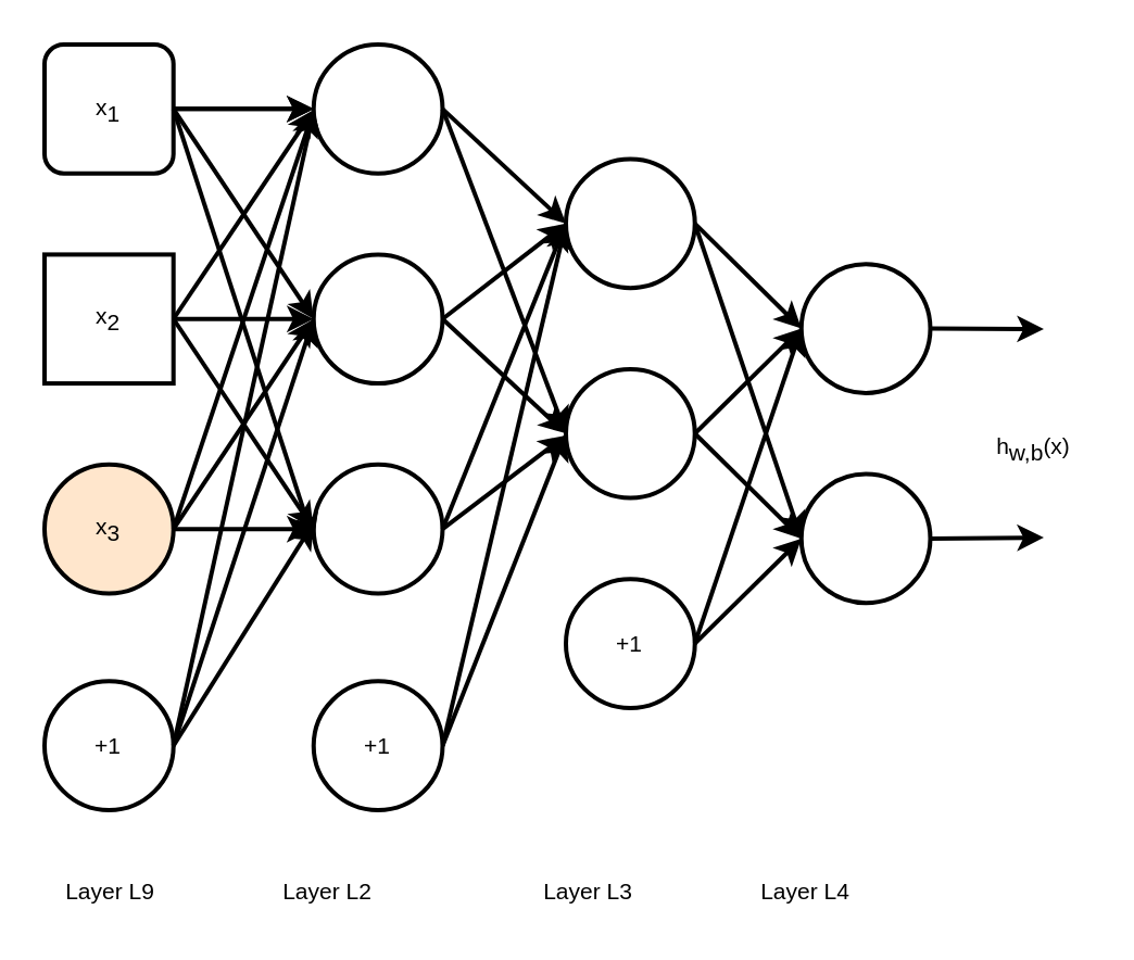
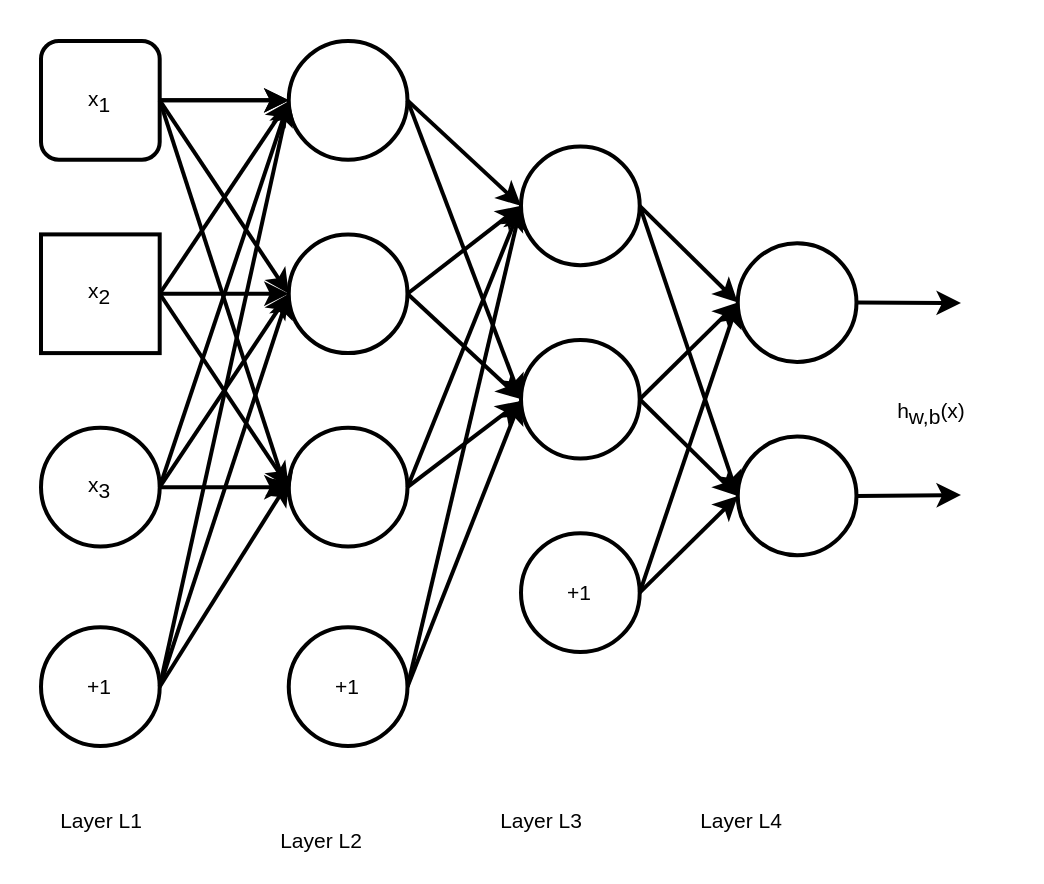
  <mxCell id="0" />
  <mxCell id="1" parent="0" />
- <mxCell id="2" value="Layer L9" style="text;html=1;align=center;verticalAlign=middle;resizable=0;points=[];autosize=1;strokeWidth=2;fontSize=10.5;" vertex="1" parent="1"><mxGeometry x="20" y="400" width="60" height="20" as="geometry" /></mxCell>
- <mxCell id="3" value="Layer L2" style="text;html=1;align=center;verticalAlign=middle;resizable=0;points=[];autosize=1;strokeWidth=2;fontSize=10.5;" vertex="1" parent="1"><mxGeometry x="120" y="400" width="60" height="20" as="geometry" /></mxCell>
+ <mxCell id="2" value="Layer L1" style="text;html=1;align=center;verticalAlign=middle;resizable=0;points=[];autosize=1;strokeWidth=2;fontSize=10.5;" vertex="1" parent="1"><mxGeometry x="20" y="400" width="60" height="20" as="geometry" /></mxCell>
+ <mxCell id="3" value="Layer L2" style="text;html=1;align=center;verticalAlign=middle;resizable=0;points=[];autosize=1;strokeWidth=2;fontSize=10.5;" vertex="1" parent="1"><mxGeometry x="130" y="410" width="60" height="20" as="geometry" /></mxCell>
  <mxCell id="4" value="Layer L3" style="text;html=1;align=center;verticalAlign=middle;resizable=0;points=[];autosize=1;strokeWidth=2;fontSize=10.5;" vertex="1" parent="1"><mxGeometry x="240" y="400" width="60" height="20" as="geometry" /></mxCell>
  <mxCell id="5" value="Layer L4" style="text;html=1;align=center;verticalAlign=middle;resizable=0;points=[];autosize=1;strokeWidth=2;fontSize=10.5;" vertex="1" parent="1"><mxGeometry x="340" y="400" width="60" height="20" as="geometry" /></mxCell>
  <mxCell id="6" value="" style="group" vertex="1" connectable="0" parent="1"><mxGeometry x="20" y="20" width="480" height="363.5" as="geometry" /></mxCell>
  <mxCell id="7" value="" style="group;strokeWidth=2;fontSize=10.5;" vertex="1" connectable="0" parent="6"><mxGeometry width="410.323" height="363.5" as="geometry" /></mxCell>
  <mxCell id="8" style="edgeStyle=none;rounded=0;orthogonalLoop=1;jettySize=auto;html=1;exitX=1;exitY=0.5;exitDx=0;exitDy=0;entryX=0;entryY=0.5;entryDx=0;entryDy=0;strokeWidth=2;fontSize=10.5;" edge="1" parent="7" source="9" target="22"><mxGeometry relative="1" as="geometry" /></mxCell>
  <mxCell id="9" value="x&lt;sub style=&quot;font-size: 10.5px;&quot;&gt;1&lt;/sub&gt;" style="whiteSpace=wrap;html=1;aspect=fixed;strokeWidth=2;fontSize=10.5;rounded=1;" vertex="1" parent="7"><mxGeometry width="59.355" height="59.355" as="geometry" /></mxCell>
  <mxCell id="10" style="edgeStyle=orthogonalEdgeStyle;rounded=0;orthogonalLoop=1;jettySize=auto;html=1;exitX=1;exitY=0.5;exitDx=0;exitDy=0;entryX=0;entryY=0.5;entryDx=0;entryDy=0;strokeWidth=2;fontSize=10.5;" edge="1" parent="7" source="12" target="22"><mxGeometry relative="1" as="geometry" /></mxCell>
  <mxCell id="11" style="edgeStyle=none;rounded=0;orthogonalLoop=1;jettySize=auto;html=1;exitX=1;exitY=0.5;exitDx=0;exitDy=0;entryX=0;entryY=0.5;entryDx=0;entryDy=0;strokeWidth=2;fontSize=10.5;" edge="1" parent="7" source="12" target="23"><mxGeometry relative="1" as="geometry" /></mxCell>
  <mxCell id="12" value="x&lt;sub style=&quot;font-size: 10.5px;&quot;&gt;2&lt;/sub&gt;" style="whiteSpace=wrap;html=1;aspect=fixed;strokeWidth=2;fontSize=10.5;rounded=0;" vertex="1" parent="7"><mxGeometry y="96.699" width="59.355" height="59.355" as="geometry" /></mxCell>
  <mxCell id="13" style="edgeStyle=orthogonalEdgeStyle;rounded=0;orthogonalLoop=1;jettySize=auto;html=1;exitX=1;exitY=0.5;exitDx=0;exitDy=0;strokeWidth=2;fontSize=10.5;" edge="1" parent="7" source="14" target="23"><mxGeometry relative="1" as="geometry" /></mxCell>
- <mxCell id="14" value="x&lt;sub style=&quot;font-size: 10.5px;&quot;&gt;3&lt;/sub&gt;" style="ellipse;whiteSpace=wrap;html=1;aspect=fixed;strokeWidth=2;fontSize=10.5;fillColor=#ffe6cc;" vertex="1" parent="7"><mxGeometry y="193.398" width="59.355" height="59.355" as="geometry" /></mxCell>
+ <mxCell id="14" value="x&lt;sub style=&quot;font-size: 10.5px;&quot;&gt;3&lt;/sub&gt;" style="ellipse;whiteSpace=wrap;html=1;aspect=fixed;strokeWidth=2;fontSize=10.5;" vertex="1" parent="7"><mxGeometry y="193.398" width="59.355" height="59.355" as="geometry" /></mxCell>
  <mxCell id="15" value="+1" style="ellipse;whiteSpace=wrap;html=1;aspect=fixed;strokeWidth=2;fontSize=10.5;" vertex="1" parent="7"><mxGeometry y="293.174" width="59.355" height="59.355" as="geometry" /></mxCell>
  <mxCell id="16" style="edgeStyle=none;rounded=0;orthogonalLoop=1;jettySize=auto;html=1;exitX=1;exitY=0.5;exitDx=0;exitDy=0;entryX=0;entryY=0.5;entryDx=0;entryDy=0;strokeWidth=2;fontSize=10.5;" edge="1" parent="7" source="17" target="28"><mxGeometry relative="1" as="geometry" /></mxCell>
  <mxCell id="17" value="" style="ellipse;whiteSpace=wrap;html=1;aspect=fixed;strokeWidth=2;fontSize=10.5;" vertex="1" parent="7"><mxGeometry x="123.871" width="59.355" height="59.355" as="geometry" /></mxCell>
  <mxCell id="18" style="edgeStyle=orthogonalEdgeStyle;rounded=0;orthogonalLoop=1;jettySize=auto;html=1;exitX=1;exitY=0.5;exitDx=0;exitDy=0;entryX=0;entryY=0.5;entryDx=0;entryDy=0;strokeWidth=2;fontSize=10.5;" edge="1" parent="7" source="9" target="17"><mxGeometry relative="1" as="geometry" /></mxCell>
  <mxCell id="19" value="" style="edgeStyle=orthogonalEdgeStyle;rounded=0;orthogonalLoop=1;jettySize=auto;html=1;strokeWidth=2;fontSize=10.5;entryX=0;entryY=0.5;entryDx=0;entryDy=0;" edge="1" parent="7" source="9" target="17"><mxGeometry relative="1" as="geometry" /></mxCell>
  <mxCell id="20" style="edgeStyle=none;rounded=0;orthogonalLoop=1;jettySize=auto;html=1;exitX=1;exitY=0.5;exitDx=0;exitDy=0;entryX=0;entryY=0.5;entryDx=0;entryDy=0;strokeWidth=2;fontSize=10.5;" edge="1" parent="7" source="22" target="28"><mxGeometry relative="1" as="geometry" /></mxCell>
  <mxCell id="21" style="rounded=0;orthogonalLoop=1;jettySize=auto;html=1;entryX=0;entryY=0.5;entryDx=0;entryDy=0;strokeWidth=2;fontSize=10.5;exitX=1;exitY=0.5;exitDx=0;exitDy=0;" edge="1" parent="7" source="22" target="30"><mxGeometry relative="1" as="geometry"><mxPoint x="180" y="132" as="sourcePoint" /></mxGeometry></mxCell>
  <mxCell id="22" value="" style="ellipse;whiteSpace=wrap;html=1;aspect=fixed;strokeWidth=2;fontSize=10.5;" vertex="1" parent="7"><mxGeometry x="123.871" y="96.699" width="59.355" height="59.355" as="geometry" /></mxCell>
  <mxCell id="23" value="" style="ellipse;whiteSpace=wrap;html=1;aspect=fixed;strokeWidth=2;fontSize=10.5;" vertex="1" parent="7"><mxGeometry x="123.871" y="193.398" width="59.355" height="59.355" as="geometry" /></mxCell>
  <mxCell id="24" style="edgeStyle=none;rounded=0;orthogonalLoop=1;jettySize=auto;html=1;exitX=1;exitY=0.5;exitDx=0;exitDy=0;entryX=0;entryY=0.5;entryDx=0;entryDy=0;strokeWidth=2;fontSize=10.5;" edge="1" parent="7" source="26" target="30"><mxGeometry relative="1" as="geometry" /></mxCell>
  <mxCell id="25" style="edgeStyle=none;rounded=0;orthogonalLoop=1;jettySize=auto;html=1;exitX=1;exitY=0.5;exitDx=0;exitDy=0;strokeWidth=2;fontSize=10.5;entryX=0;entryY=0.5;entryDx=0;entryDy=0;" edge="1" parent="7" source="26" target="28"><mxGeometry relative="1" as="geometry"><mxPoint x="232.258" y="87.908" as="targetPoint" /></mxGeometry></mxCell>
  <mxCell id="26" value="+1" style="ellipse;whiteSpace=wrap;html=1;aspect=fixed;strokeWidth=2;fontSize=10.5;" vertex="1" parent="7"><mxGeometry x="123.871" y="293.174" width="59.355" height="59.355" as="geometry" /></mxCell>
  <mxCell id="27" style="edgeStyle=none;rounded=0;orthogonalLoop=1;jettySize=auto;html=1;exitX=1;exitY=0.5;exitDx=0;exitDy=0;entryX=0;entryY=0.5;entryDx=0;entryDy=0;strokeWidth=2;fontSize=10.5;" edge="1" parent="7" source="28" target="33"><mxGeometry relative="1" as="geometry" /></mxCell>
  <mxCell id="28" value="" style="ellipse;whiteSpace=wrap;html=1;aspect=fixed;strokeWidth=2;fontSize=10.5;" vertex="1" parent="7"><mxGeometry x="240.0" y="52.745" width="59.355" height="59.355" as="geometry" /></mxCell>
  <mxCell id="29" style="edgeStyle=none;rounded=0;orthogonalLoop=1;jettySize=auto;html=1;exitX=1;exitY=0.5;exitDx=0;exitDy=0;entryX=0;entryY=0.5;entryDx=0;entryDy=0;strokeWidth=2;fontSize=10.5;" edge="1" parent="7" source="30" target="32"><mxGeometry relative="1" as="geometry" /></mxCell>
  <mxCell id="30" value="" style="ellipse;whiteSpace=wrap;html=1;aspect=fixed;strokeWidth=2;fontSize=10.5;" vertex="1" parent="7"><mxGeometry x="240.0" y="149.444" width="59.355" height="59.355" as="geometry" /></mxCell>
  <mxCell id="31" value="+1" style="ellipse;whiteSpace=wrap;html=1;aspect=fixed;strokeWidth=2;fontSize=10.5;" vertex="1" parent="7"><mxGeometry x="240.0" y="246.143" width="59.355" height="59.355" as="geometry" /></mxCell>
  <mxCell id="32" value="" style="ellipse;whiteSpace=wrap;html=1;aspect=fixed;strokeWidth=2;fontSize=10.5;" vertex="1" parent="7"><mxGeometry x="348.387" y="101.094" width="59.355" height="59.355" as="geometry" /></mxCell>
  <mxCell id="33" value="" style="ellipse;whiteSpace=wrap;html=1;aspect=fixed;strokeWidth=2;fontSize=10.5;" vertex="1" parent="7"><mxGeometry x="348.387" y="197.793" width="59.355" height="59.355" as="geometry" /></mxCell>
  <mxCell id="34" style="edgeStyle=none;rounded=0;orthogonalLoop=1;jettySize=auto;html=1;strokeWidth=2;fontSize=10.5;exitX=1;exitY=0.5;exitDx=0;exitDy=0;entryX=0;entryY=0.5;entryDx=0;entryDy=0;" edge="1" parent="7" source="17" target="30"><mxGeometry relative="1" as="geometry"><mxPoint x="185.806" y="35.163" as="sourcePoint" /><mxPoint x="240.0" y="193.398" as="targetPoint" /></mxGeometry></mxCell>
  <mxCell id="35" style="edgeStyle=none;rounded=0;orthogonalLoop=1;jettySize=auto;html=1;entryX=0;entryY=0.5;entryDx=0;entryDy=0;strokeWidth=2;fontSize=10.5;exitX=1;exitY=0.5;exitDx=0;exitDy=0;" edge="1" parent="7" source="31" target="32"><mxGeometry relative="1" as="geometry"><mxPoint x="348.387" y="254.933" as="targetPoint" /><mxPoint x="301.935" y="281.306" as="sourcePoint" /></mxGeometry></mxCell>
  <mxCell id="36" style="edgeStyle=none;rounded=0;orthogonalLoop=1;jettySize=auto;html=1;exitX=1;exitY=0.5;exitDx=0;exitDy=0;strokeWidth=2;fontSize=10.5;entryX=0;entryY=0.5;entryDx=0;entryDy=0;" edge="1" parent="7" source="14" target="22"><mxGeometry relative="1" as="geometry"><mxPoint x="121" y="120" as="targetPoint" /></mxGeometry></mxCell>
  <mxCell id="37" style="edgeStyle=none;rounded=0;orthogonalLoop=1;jettySize=auto;html=1;exitX=1;exitY=0.5;exitDx=0;exitDy=0;strokeWidth=2;fontSize=10.5;entryX=0;entryY=0.5;entryDx=0;entryDy=0;" edge="1" parent="7" source="15" target="22"><mxGeometry relative="1" as="geometry"><mxPoint x="124" y="120" as="targetPoint" /><Array as="points" /></mxGeometry></mxCell>
  <mxCell id="38" style="edgeStyle=none;rounded=0;orthogonalLoop=1;jettySize=auto;html=1;exitX=1;exitY=0.5;exitDx=0;exitDy=0;strokeWidth=2;fontSize=10.5;entryX=0;entryY=0.5;entryDx=0;entryDy=0;" edge="1" parent="7" source="23" target="28"><mxGeometry relative="1" as="geometry"><mxPoint x="240" y="80" as="targetPoint" /></mxGeometry></mxCell>
  <mxCell id="39" style="edgeStyle=none;rounded=0;orthogonalLoop=1;jettySize=auto;html=1;exitX=1;exitY=0.5;exitDx=0;exitDy=0;strokeWidth=2;fontSize=10.5;entryX=0;entryY=0.5;entryDx=0;entryDy=0;" edge="1" parent="7" source="31" target="33"><mxGeometry relative="1" as="geometry"><mxPoint x="348" y="237" as="targetPoint" /></mxGeometry></mxCell>
  <mxCell id="40" style="edgeStyle=none;rounded=0;orthogonalLoop=1;jettySize=auto;html=1;exitX=1;exitY=0.5;exitDx=0;exitDy=0;strokeWidth=2;fontSize=10.5;entryX=0;entryY=0.5;entryDx=0;entryDy=0;" edge="1" parent="7" source="30" target="33"><mxGeometry relative="1" as="geometry"><mxPoint x="348.387" y="237.352" as="targetPoint" /></mxGeometry></mxCell>
  <mxCell id="41" style="edgeStyle=none;rounded=0;orthogonalLoop=1;jettySize=auto;html=1;exitX=1;exitY=0.5;exitDx=0;exitDy=0;strokeWidth=2;fontSize=10.5;entryX=0;entryY=0.5;entryDx=0;entryDy=0;" edge="1" parent="7" source="28" target="32"><mxGeometry relative="1" as="geometry"><mxPoint x="348.387" y="140.653" as="targetPoint" /></mxGeometry></mxCell>
  <mxCell id="42" style="rounded=0;orthogonalLoop=1;jettySize=auto;html=1;exitX=1;exitY=0.5;exitDx=0;exitDy=0;strokeWidth=2;fontSize=10.5;" edge="1" parent="6" source="15"><mxGeometry relative="1" as="geometry"><mxPoint x="124" y="220" as="targetPoint" /></mxGeometry></mxCell>
  <mxCell id="43" style="edgeStyle=none;rounded=0;orthogonalLoop=1;jettySize=auto;html=1;exitX=1;exitY=0.5;exitDx=0;exitDy=0;strokeWidth=2;fontSize=10.5;" edge="1" parent="6" source="23"><mxGeometry relative="1" as="geometry"><mxPoint x="240" y="180" as="targetPoint" /></mxGeometry></mxCell>
  <mxCell id="44" style="edgeStyle=none;rounded=0;orthogonalLoop=1;jettySize=auto;html=1;exitX=1;exitY=0.5;exitDx=0;exitDy=0;strokeWidth=2;fontSize=10.5;" edge="1" parent="6" source="15"><mxGeometry relative="1" as="geometry"><mxPoint x="124" y="30" as="targetPoint" /></mxGeometry></mxCell>
  <mxCell id="45" style="edgeStyle=none;rounded=0;orthogonalLoop=1;jettySize=auto;html=1;exitX=1;exitY=0.5;exitDx=0;exitDy=0;strokeWidth=2;fontSize=10.5;" edge="1" parent="6" source="9"><mxGeometry relative="1" as="geometry"><mxPoint x="123.871" y="228.561" as="targetPoint" /></mxGeometry></mxCell>
  <mxCell id="46" style="edgeStyle=none;rounded=0;orthogonalLoop=1;jettySize=auto;html=1;strokeWidth=2;fontSize=10.5;exitX=1;exitY=0.5;exitDx=0;exitDy=0;" edge="1" parent="6" source="12"><mxGeometry relative="1" as="geometry"><mxPoint x="124" y="30" as="targetPoint" /><mxPoint x="61.935" y="131.862" as="sourcePoint" /></mxGeometry></mxCell>
  <mxCell id="47" style="edgeStyle=none;rounded=0;orthogonalLoop=1;jettySize=auto;html=1;exitX=1;exitY=0.5;exitDx=0;exitDy=0;strokeWidth=2;fontSize=10.5;" edge="1" parent="6" source="14"><mxGeometry relative="1" as="geometry"><mxPoint x="124" y="30" as="targetPoint" /></mxGeometry></mxCell>
- <mxCell id="48" value="h&lt;sub style=&quot;font-size: 10.5px;&quot;&gt;w,b&lt;/sub&gt;(x)" style="text;html=1;align=center;verticalAlign=middle;resizable=0;points=[];autosize=1;strokeWidth=2;fontSize=10.5;" vertex="1" parent="6"><mxGeometry x="429.677" y="175.816" width="50" height="20" as="geometry" /></mxCell>
+ <mxCell id="48" value="h&lt;sub style=&quot;font-size: 10.5px;&quot;&gt;w,b&lt;/sub&gt;(x)" style="text;html=1;align=center;verticalAlign=middle;resizable=0;points=[];autosize=1;strokeWidth=2;fontSize=10.5;" vertex="1" parent="6"><mxGeometry x="419.677" y="175.816" width="50" height="20" as="geometry" /></mxCell>
  <mxCell id="49" style="edgeStyle=none;rounded=0;orthogonalLoop=1;jettySize=auto;html=1;exitX=1;exitY=0.5;exitDx=0;exitDy=0;strokeWidth=2;fontSize=10.5;" edge="1" parent="1" source="32"><mxGeometry relative="1" as="geometry"><mxPoint x="480" y="151" as="targetPoint" /></mxGeometry></mxCell>
  <mxCell id="50" style="edgeStyle=none;rounded=0;orthogonalLoop=1;jettySize=auto;html=1;exitX=1;exitY=0.5;exitDx=0;exitDy=0;strokeWidth=2;fontSize=10.5;" edge="1" parent="1" source="33"><mxGeometry relative="1" as="geometry"><mxPoint x="480" y="247" as="targetPoint" /></mxGeometry></mxCell>
